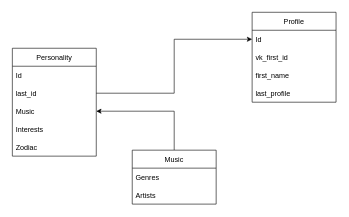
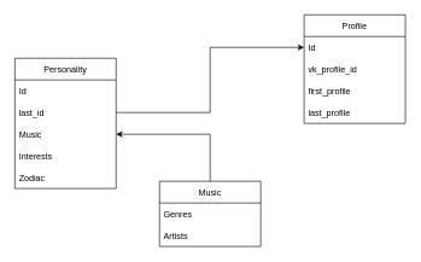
  <mxCell id="0" />
  <mxCell id="1" parent="0" />
  <mxCell id="2" value="Personality" style="swimlane;fontStyle=0;childLayout=stackLayout;horizontal=1;startSize=30;horizontalStack=0;resizeParent=1;resizeParentMax=0;resizeLast=0;collapsible=1;marginBottom=0;" vertex="1" parent="1"><mxGeometry x="20" y="80" width="140" height="180" as="geometry" /></mxCell>
  <mxCell id="3" value="Id" style="text;strokeColor=none;fillColor=none;align=left;verticalAlign=middle;spacingLeft=4;spacingRight=4;overflow=hidden;points=[[0,0.5],[1,0.5]];portConstraint=eastwest;rotatable=0;" vertex="1" parent="2"><mxGeometry y="30" width="140" height="30" as="geometry" /></mxCell>
  <mxCell id="4" value="last_id" style="text;strokeColor=none;fillColor=none;align=left;verticalAlign=middle;spacingLeft=4;spacingRight=4;overflow=hidden;points=[[0,0.5],[1,0.5]];portConstraint=eastwest;rotatable=0;" vertex="1" parent="2"><mxGeometry y="60" width="140" height="30" as="geometry" /></mxCell>
  <mxCell id="5" value="Music" style="text;strokeColor=none;fillColor=none;align=left;verticalAlign=middle;spacingLeft=4;spacingRight=4;overflow=hidden;points=[[0,0.5],[1,0.5]];portConstraint=eastwest;rotatable=0;" vertex="1" parent="2"><mxGeometry y="90" width="140" height="30" as="geometry" /></mxCell>
  <mxCell id="6" value="Interests" style="text;strokeColor=none;fillColor=none;align=left;verticalAlign=middle;spacingLeft=4;spacingRight=4;overflow=hidden;points=[[0,0.5],[1,0.5]];portConstraint=eastwest;rotatable=0;" vertex="1" parent="2"><mxGeometry y="120" width="140" height="30" as="geometry" /></mxCell>
  <mxCell id="7" value="Zodiac" style="text;strokeColor=none;fillColor=none;align=left;verticalAlign=middle;spacingLeft=4;spacingRight=4;overflow=hidden;points=[[0,0.5],[1,0.5]];portConstraint=eastwest;rotatable=0;" vertex="1" parent="2"><mxGeometry y="150" width="140" height="30" as="geometry" /></mxCell>
  <mxCell id="8" style="edgeStyle=orthogonalEdgeStyle;rounded=0;orthogonalLoop=1;jettySize=auto;html=1;" edge="1" parent="1" source="9" target="5"><mxGeometry relative="1" as="geometry" /></mxCell>
  <mxCell id="9" value="Music" style="swimlane;fontStyle=0;childLayout=stackLayout;horizontal=1;startSize=30;horizontalStack=0;resizeParent=1;resizeParentMax=0;resizeLast=0;collapsible=1;marginBottom=0;" vertex="1" parent="1"><mxGeometry x="220" y="250" width="140" height="90" as="geometry" /></mxCell>
  <mxCell id="10" value="Genres" style="text;strokeColor=none;fillColor=none;align=left;verticalAlign=middle;spacingLeft=4;spacingRight=4;overflow=hidden;points=[[0,0.5],[1,0.5]];portConstraint=eastwest;rotatable=0;" vertex="1" parent="9"><mxGeometry y="30" width="140" height="30" as="geometry" /></mxCell>
  <mxCell id="11" value="Artists" style="text;strokeColor=none;fillColor=none;align=left;verticalAlign=middle;spacingLeft=4;spacingRight=4;overflow=hidden;points=[[0,0.5],[1,0.5]];portConstraint=eastwest;rotatable=0;" vertex="1" parent="9"><mxGeometry y="60" width="140" height="30" as="geometry" /></mxCell>
  <mxCell id="12" value="Profile" style="swimlane;fontStyle=0;childLayout=stackLayout;horizontal=1;startSize=30;horizontalStack=0;resizeParent=1;resizeParentMax=0;resizeLast=0;collapsible=1;marginBottom=0;" vertex="1" parent="1"><mxGeometry x="420" y="20" width="140" height="150" as="geometry" /></mxCell>
  <mxCell id="13" value="Id" style="text;strokeColor=none;fillColor=none;align=left;verticalAlign=middle;spacingLeft=4;spacingRight=4;overflow=hidden;points=[[0,0.5],[1,0.5]];portConstraint=eastwest;rotatable=0;" vertex="1" parent="12"><mxGeometry y="30" width="140" height="30" as="geometry" /></mxCell>
- <mxCell id="14" value="vk_first_id" style="text;strokeColor=none;fillColor=none;align=left;verticalAlign=middle;spacingLeft=4;spacingRight=4;overflow=hidden;points=[[0,0.5],[1,0.5]];portConstraint=eastwest;rotatable=0;" vertex="1" parent="12"><mxGeometry y="60" width="140" height="30" as="geometry" /></mxCell>
- <mxCell id="15" value="first_name" style="text;strokeColor=none;fillColor=none;align=left;verticalAlign=middle;spacingLeft=4;spacingRight=4;overflow=hidden;points=[[0,0.5],[1,0.5]];portConstraint=eastwest;rotatable=0;" vertex="1" parent="12"><mxGeometry y="90" width="140" height="30" as="geometry" /></mxCell>
+ <mxCell id="14" value="vk_profile_id" style="text;strokeColor=none;fillColor=none;align=left;verticalAlign=middle;spacingLeft=4;spacingRight=4;overflow=hidden;points=[[0,0.5],[1,0.5]];portConstraint=eastwest;rotatable=0;" vertex="1" parent="12"><mxGeometry y="60" width="140" height="30" as="geometry" /></mxCell>
+ <mxCell id="15" value="first_profile" style="text;strokeColor=none;fillColor=none;align=left;verticalAlign=middle;spacingLeft=4;spacingRight=4;overflow=hidden;points=[[0,0.5],[1,0.5]];portConstraint=eastwest;rotatable=0;" vertex="1" parent="12"><mxGeometry y="90" width="140" height="30" as="geometry" /></mxCell>
  <mxCell id="16" value="last_profile" style="text;strokeColor=none;fillColor=none;align=left;verticalAlign=middle;spacingLeft=4;spacingRight=4;overflow=hidden;points=[[0,0.5],[1,0.5]];portConstraint=eastwest;rotatable=0;" vertex="1" parent="12"><mxGeometry y="120" width="140" height="30" as="geometry" /></mxCell>
  <mxCell id="17" style="edgeStyle=orthogonalEdgeStyle;rounded=0;orthogonalLoop=1;jettySize=auto;html=1;" edge="1" parent="1" source="4" target="13"><mxGeometry relative="1" as="geometry" /></mxCell>
